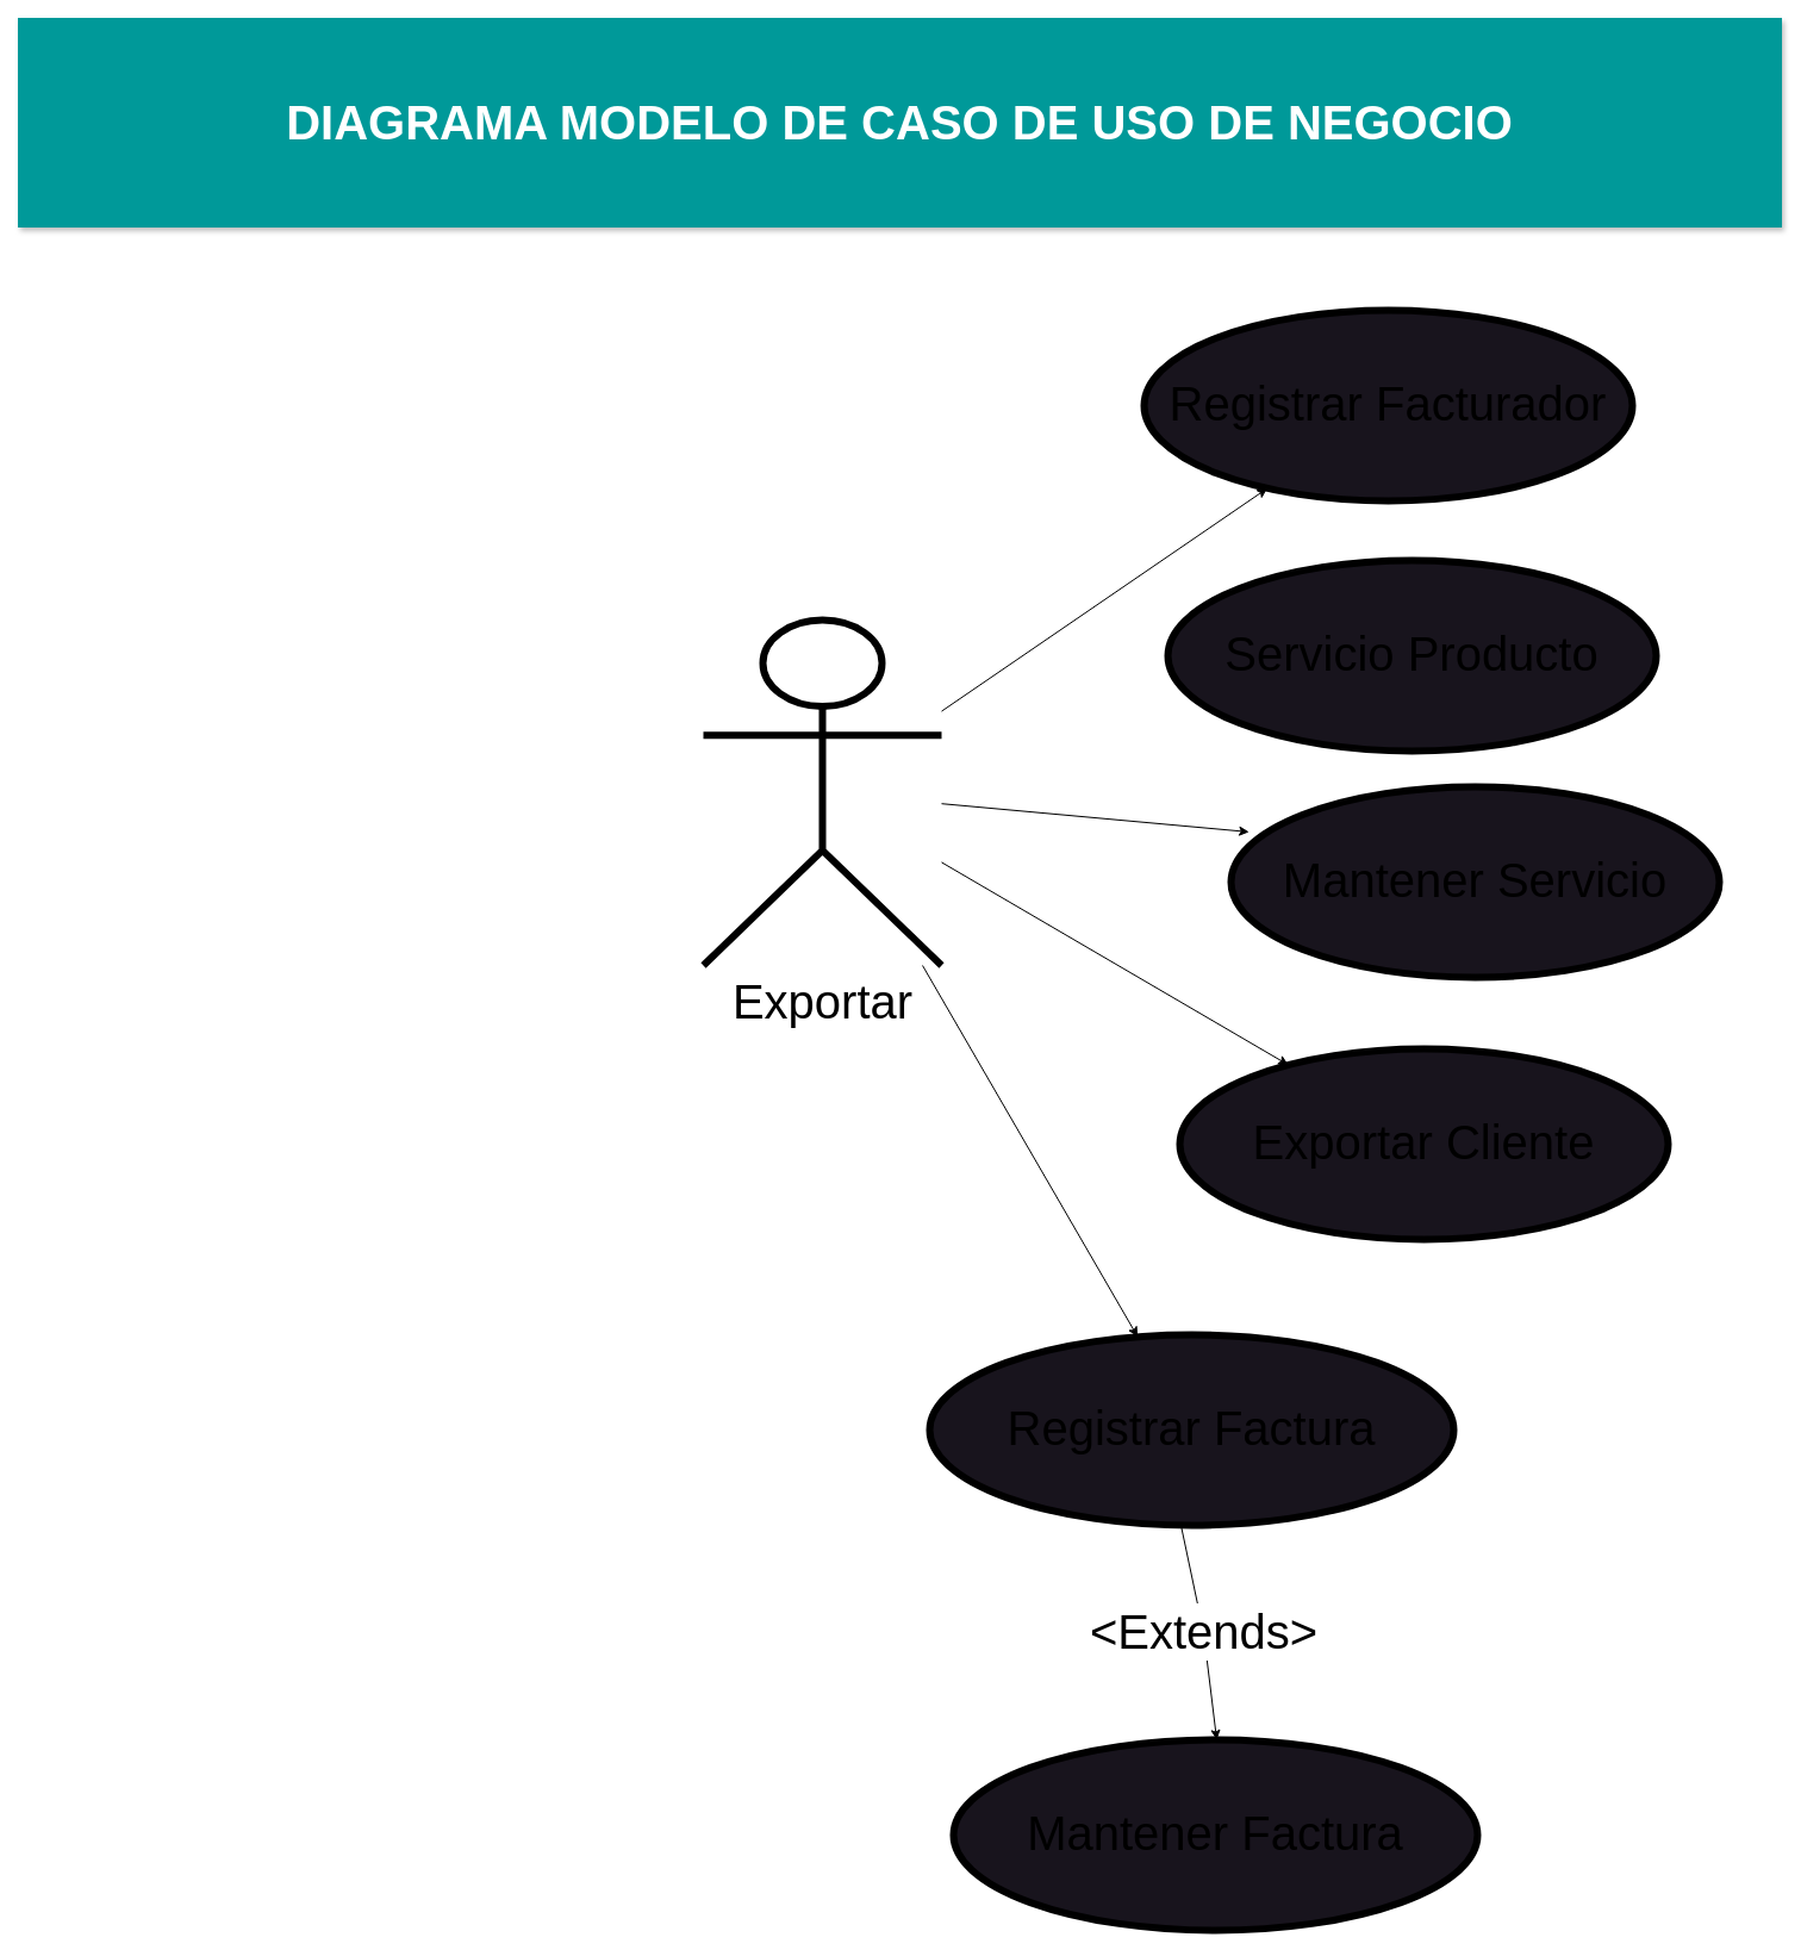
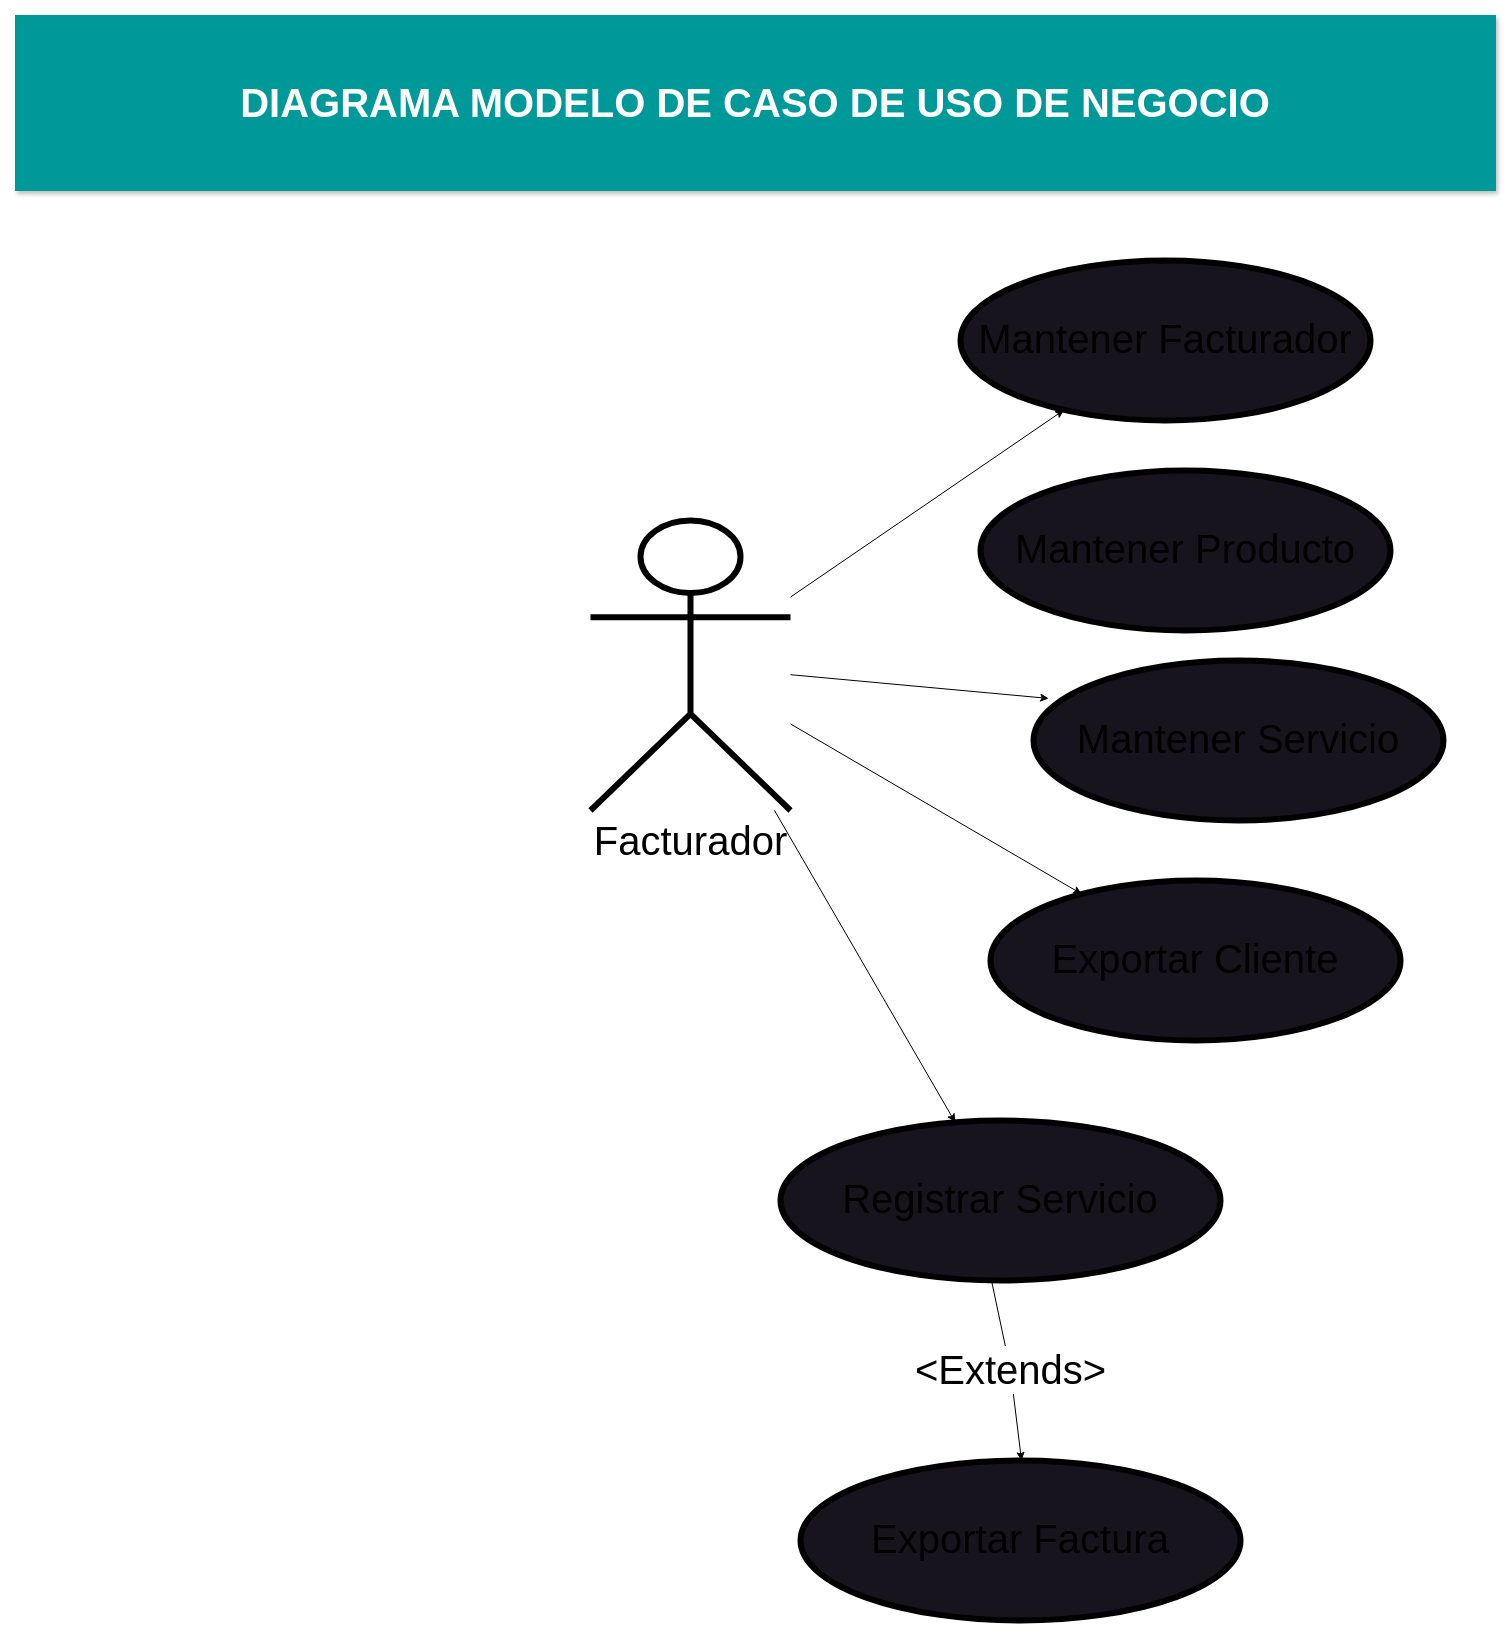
  <mxCell id="0" />
  <mxCell id="1" parent="0" />
  <mxCell id="2" value="&lt;font style=&quot;font-size: 40px;&quot;&gt;&lt;b&gt;DIAGRAMA MODELO DE CASO DE USO DE NEGOCIO&lt;/b&gt;&lt;/font&gt;" style="text;html=1;strokeColor=#009999;fillColor=#009999;align=center;verticalAlign=middle;whiteSpace=wrap;rounded=0;shadow=1;glass=0;labelBackgroundColor=none;labelBorderColor=none;sketch=0;fillStyle=auto;strokeWidth=11;fontSize=41;fontColor=#ffffff;" vertex="1" parent="1"><mxGeometry x="20" y="20" width="1470" height="165" as="geometry" /></mxCell>
  <mxCell id="3" value="" style="edgeStyle=none;html=1;fontSize=40;" edge="1" parent="1" source="7" target="8"><mxGeometry relative="1" as="geometry" /></mxCell>
  <mxCell id="4" style="edgeStyle=none;html=1;fontSize=40;" edge="1" parent="1" source="7" target="9"><mxGeometry relative="1" as="geometry" /></mxCell>
  <mxCell id="5" style="edgeStyle=none;html=1;entryX=0.037;entryY=0.237;entryDx=0;entryDy=0;entryPerimeter=0;fontSize=40;" edge="1" parent="1" source="7" target="11"><mxGeometry relative="1" as="geometry" /></mxCell>
  <mxCell id="6" style="edgeStyle=none;html=1;fontSize=40;" edge="1" parent="1" source="7" target="13"><mxGeometry relative="1" as="geometry" /></mxCell>
- <mxCell id="7" value="Exportar" style="shape=umlActor;verticalLabelPosition=bottom;verticalAlign=top;html=1;fontSize=40;strokeWidth=6;" vertex="1" parent="1"><mxGeometry x="590" y="520" width="200" height="290" as="geometry" /></mxCell>
+ <mxCell id="7" value="Facturador" style="shape=umlActor;verticalLabelPosition=bottom;verticalAlign=top;html=1;fontSize=40;strokeWidth=6;" vertex="1" parent="1"><mxGeometry x="590" y="520" width="200" height="290" as="geometry" /></mxCell>
  <mxCell id="8" value="&lt;br&gt;Exportar Cliente" style="ellipse;whiteSpace=wrap;html=1;fontSize=40;verticalAlign=top;fillColor=rgb(24, 20, 29);strokeWidth=6;" vertex="1" parent="1"><mxGeometry x="990" y="880" width="410" height="160" as="geometry" /></mxCell>
- <mxCell id="9" value="&lt;br&gt;Registrar Facturador" style="ellipse;whiteSpace=wrap;html=1;fontSize=40;verticalAlign=top;fillColor=rgb(24, 20, 29);strokeWidth=6;" vertex="1" parent="1"><mxGeometry x="960" y="260" width="410" height="160" as="geometry" /></mxCell>
- <mxCell id="10" value="&lt;br&gt;Servicio Producto" style="ellipse;whiteSpace=wrap;html=1;fontSize=40;verticalAlign=top;fillColor=rgb(24, 20, 29);strokeWidth=6;" vertex="1" parent="1"><mxGeometry x="980" y="470" width="410" height="160" as="geometry" /></mxCell>
+ <mxCell id="9" value="&lt;br&gt;Mantener Facturador" style="ellipse;whiteSpace=wrap;html=1;fontSize=40;verticalAlign=top;fillColor=rgb(24, 20, 29);strokeWidth=6;" vertex="1" parent="1"><mxGeometry x="960" y="260" width="410" height="160" as="geometry" /></mxCell>
+ <mxCell id="10" value="&lt;br&gt;Mantener Producto" style="ellipse;whiteSpace=wrap;html=1;fontSize=40;verticalAlign=top;fillColor=rgb(24, 20, 29);strokeWidth=6;" vertex="1" parent="1"><mxGeometry x="980" y="470" width="410" height="160" as="geometry" /></mxCell>
  <mxCell id="11" value="&lt;br&gt;Mantener Servicio" style="ellipse;whiteSpace=wrap;html=1;fontSize=40;verticalAlign=top;fillColor=rgb(24, 20, 29);strokeWidth=6;" vertex="1" parent="1"><mxGeometry x="1033" y="660" width="410" height="160" as="geometry" /></mxCell>
  <mxCell id="12" value="&amp;lt;Extends&amp;gt;" style="edgeStyle=none;html=1;fontSize=40;entryX=0.5;entryY=0;entryDx=0;entryDy=0;exitX=0.5;exitY=1;exitDx=0;exitDy=0;" edge="1" parent="1"><mxGeometry relative="1" as="geometry"><mxPoint x="991" y="1280" as="sourcePoint" /><mxPoint x="1021" y="1460" as="targetPoint" /><Array as="points"><mxPoint x="1010" y="1370" /></Array></mxGeometry></mxCell>
- <mxCell id="13" value="&lt;br&gt;Registrar Factura" style="ellipse;whiteSpace=wrap;html=1;fontSize=40;verticalAlign=top;fillColor=rgb(24, 20, 29);strokeWidth=6;" vertex="1" parent="1"><mxGeometry x="780" y="1120" width="440" height="160" as="geometry" /></mxCell>
- <mxCell id="14" value="&lt;br&gt;Mantener Factura" style="ellipse;whiteSpace=wrap;html=1;fontSize=40;verticalAlign=top;fillColor=rgb(24, 20, 29);strokeWidth=6;" vertex="1" parent="1"><mxGeometry x="800" y="1460" width="440" height="160" as="geometry" /></mxCell>
+ <mxCell id="13" value="&lt;br&gt;Registrar Servicio" style="ellipse;whiteSpace=wrap;html=1;fontSize=40;verticalAlign=top;fillColor=rgb(24, 20, 29);strokeWidth=6;" vertex="1" parent="1"><mxGeometry x="780" y="1120" width="440" height="160" as="geometry" /></mxCell>
+ <mxCell id="14" value="&lt;br&gt;Exportar Factura" style="ellipse;whiteSpace=wrap;html=1;fontSize=40;verticalAlign=top;fillColor=rgb(24, 20, 29);strokeWidth=6;" vertex="1" parent="1"><mxGeometry x="800" y="1460" width="440" height="160" as="geometry" /></mxCell>
